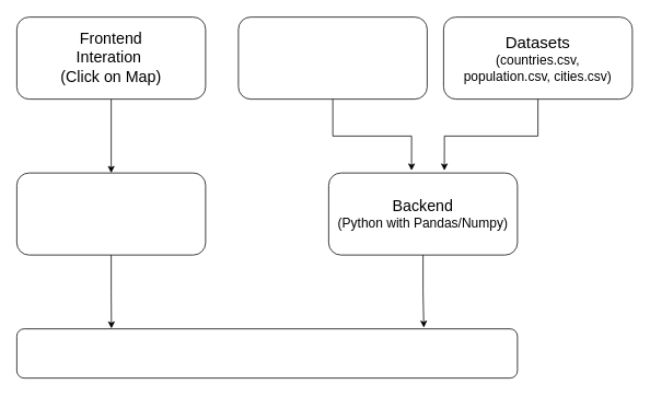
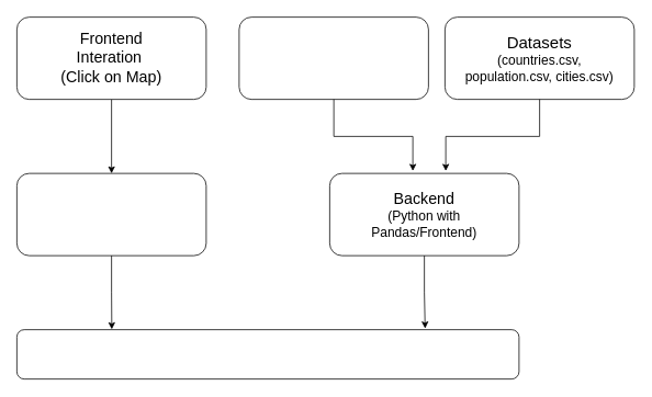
  <mxCell id="0" />
  <mxCell id="1" parent="0" />
  <mxCell id="2" style="edgeStyle=orthogonalEdgeStyle;rounded=0;orthogonalLoop=1;jettySize=auto;html=1;entryX=0.5;entryY=0;entryDx=0;entryDy=0;" edge="1" parent="1" source="3" target="6"><mxGeometry relative="1" as="geometry" /></mxCell>
  <mxCell id="3" value="" style="rounded=1;whiteSpace=wrap;html=1;" vertex="1" parent="1"><mxGeometry x="20" y="20" width="230" height="100" as="geometry" /></mxCell>
  <mxCell id="4" value="&lt;font style=&quot;font-size: 19px;&quot;&gt;Frontend Interation&amp;nbsp;&lt;/font&gt;&lt;div&gt;&lt;font style=&quot;font-size: 19px;&quot;&gt;(Click on Map)&lt;/font&gt;&lt;/div&gt;" style="text;html=1;align=center;verticalAlign=middle;whiteSpace=wrap;rounded=0;" vertex="1" parent="1"><mxGeometry x="60" y="40" width="150" height="60" as="geometry" /></mxCell>
  <mxCell id="5" value="" style="rounded=1;whiteSpace=wrap;html=1;" vertex="1" parent="1"><mxGeometry x="290" y="20" width="230" height="100" as="geometry" /></mxCell>
  <mxCell id="6" value="" style="rounded=1;whiteSpace=wrap;html=1;" vertex="1" parent="1"><mxGeometry x="20" y="210" width="230" height="100" as="geometry" /></mxCell>
  <mxCell id="7" value="" style="rounded=1;whiteSpace=wrap;html=1;" vertex="1" parent="1"><mxGeometry x="400" y="210" width="230" height="100" as="geometry" /></mxCell>
- <mxCell id="8" value="&lt;font style=&quot;font-size: 19px;&quot;&gt;Backend&lt;/font&gt;&lt;div&gt;&lt;font style=&quot;font-size: 16px;&quot;&gt;(Python with Pandas/Numpy)&lt;/font&gt;&lt;/div&gt;" style="text;html=1;align=center;verticalAlign=middle;whiteSpace=wrap;rounded=0;" vertex="1" parent="1"><mxGeometry x="410" y="220" width="210" height="80" as="geometry" /></mxCell>
+ <mxCell id="8" value="&lt;font style=&quot;font-size: 19px;&quot;&gt;Backend&lt;/font&gt;&lt;div&gt;&lt;font style=&quot;font-size: 16px;&quot;&gt;(Python with Pandas/Frontend)&lt;/font&gt;&lt;/div&gt;" style="text;html=1;align=center;verticalAlign=middle;whiteSpace=wrap;rounded=0;" vertex="1" parent="1"><mxGeometry x="410" y="220" width="210" height="80" as="geometry" /></mxCell>
  <mxCell id="9" value="" style="rounded=1;whiteSpace=wrap;html=1;" vertex="1" parent="1"><mxGeometry x="20" y="400" width="610" height="60" as="geometry" /></mxCell>
  <mxCell id="10" style="edgeStyle=orthogonalEdgeStyle;rounded=0;orthogonalLoop=1;jettySize=auto;html=1;entryX=0.189;entryY=-0.008;entryDx=0;entryDy=0;entryPerimeter=0;" edge="1" parent="1" source="6" target="9"><mxGeometry relative="1" as="geometry" /></mxCell>
  <mxCell id="11" style="edgeStyle=orthogonalEdgeStyle;rounded=0;orthogonalLoop=1;jettySize=auto;html=1;entryX=0.813;entryY=-0.025;entryDx=0;entryDy=0;entryPerimeter=0;" edge="1" parent="1" source="7" target="9"><mxGeometry relative="1" as="geometry" /></mxCell>
  <mxCell id="12" value="" style="rounded=1;whiteSpace=wrap;html=1;" vertex="1" parent="1"><mxGeometry x="540" y="20" width="230" height="100" as="geometry" /></mxCell>
  <mxCell id="13" value="&lt;font style=&quot;font-size: 20px;&quot;&gt;Datasets &lt;br&gt;&lt;/font&gt;&lt;font style=&quot;font-size: 16px;&quot;&gt;(countries.csv, population.csv, cities.csv)&lt;/font&gt;" style="text;html=1;align=center;verticalAlign=middle;whiteSpace=wrap;rounded=0;" vertex="1" parent="1"><mxGeometry x="550" y="30" width="210" height="80" as="geometry" /></mxCell>
  <mxCell id="14" style="edgeStyle=orthogonalEdgeStyle;rounded=0;orthogonalLoop=1;jettySize=auto;html=1;entryX=0.613;entryY=-0.03;entryDx=0;entryDy=0;entryPerimeter=0;" edge="1" parent="1" source="12" target="7"><mxGeometry relative="1" as="geometry" /></mxCell>
  <mxCell id="15" style="edgeStyle=orthogonalEdgeStyle;rounded=0;orthogonalLoop=1;jettySize=auto;html=1;entryX=0.439;entryY=-0.03;entryDx=0;entryDy=0;entryPerimeter=0;" edge="1" parent="1" source="5" target="7"><mxGeometry relative="1" as="geometry" /></mxCell>
